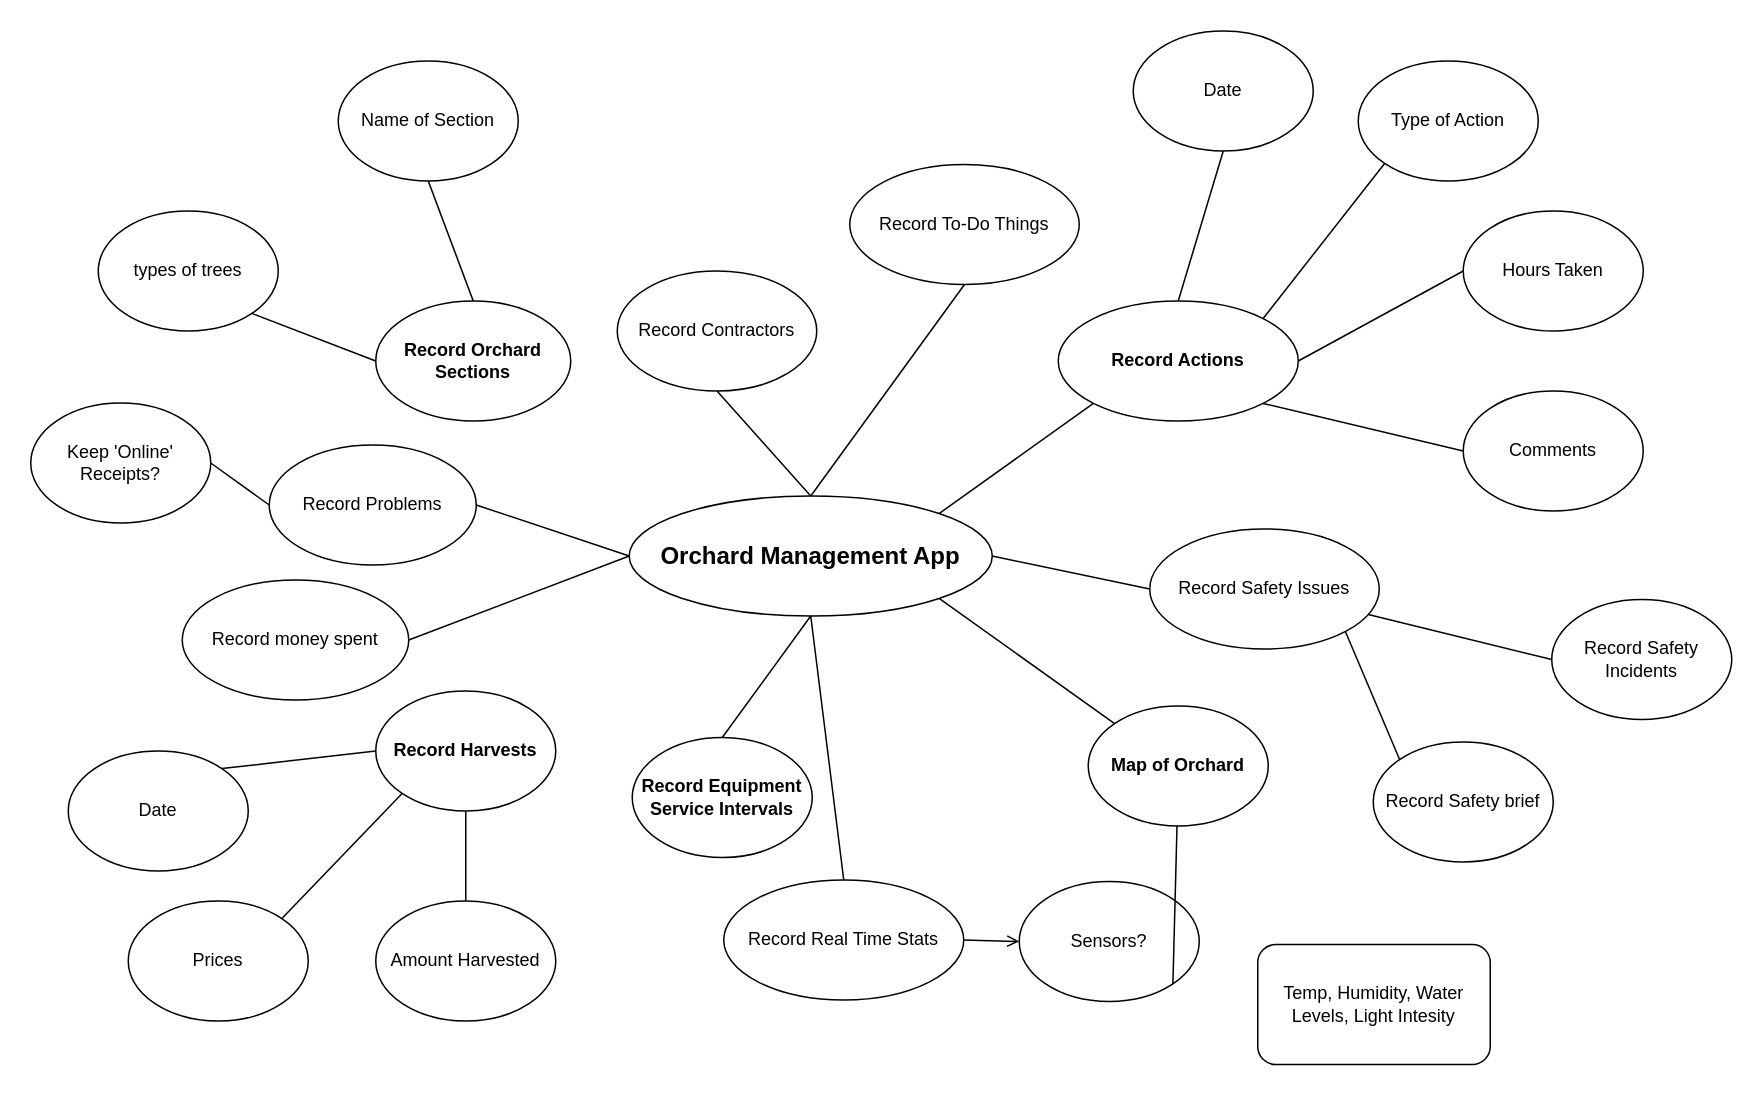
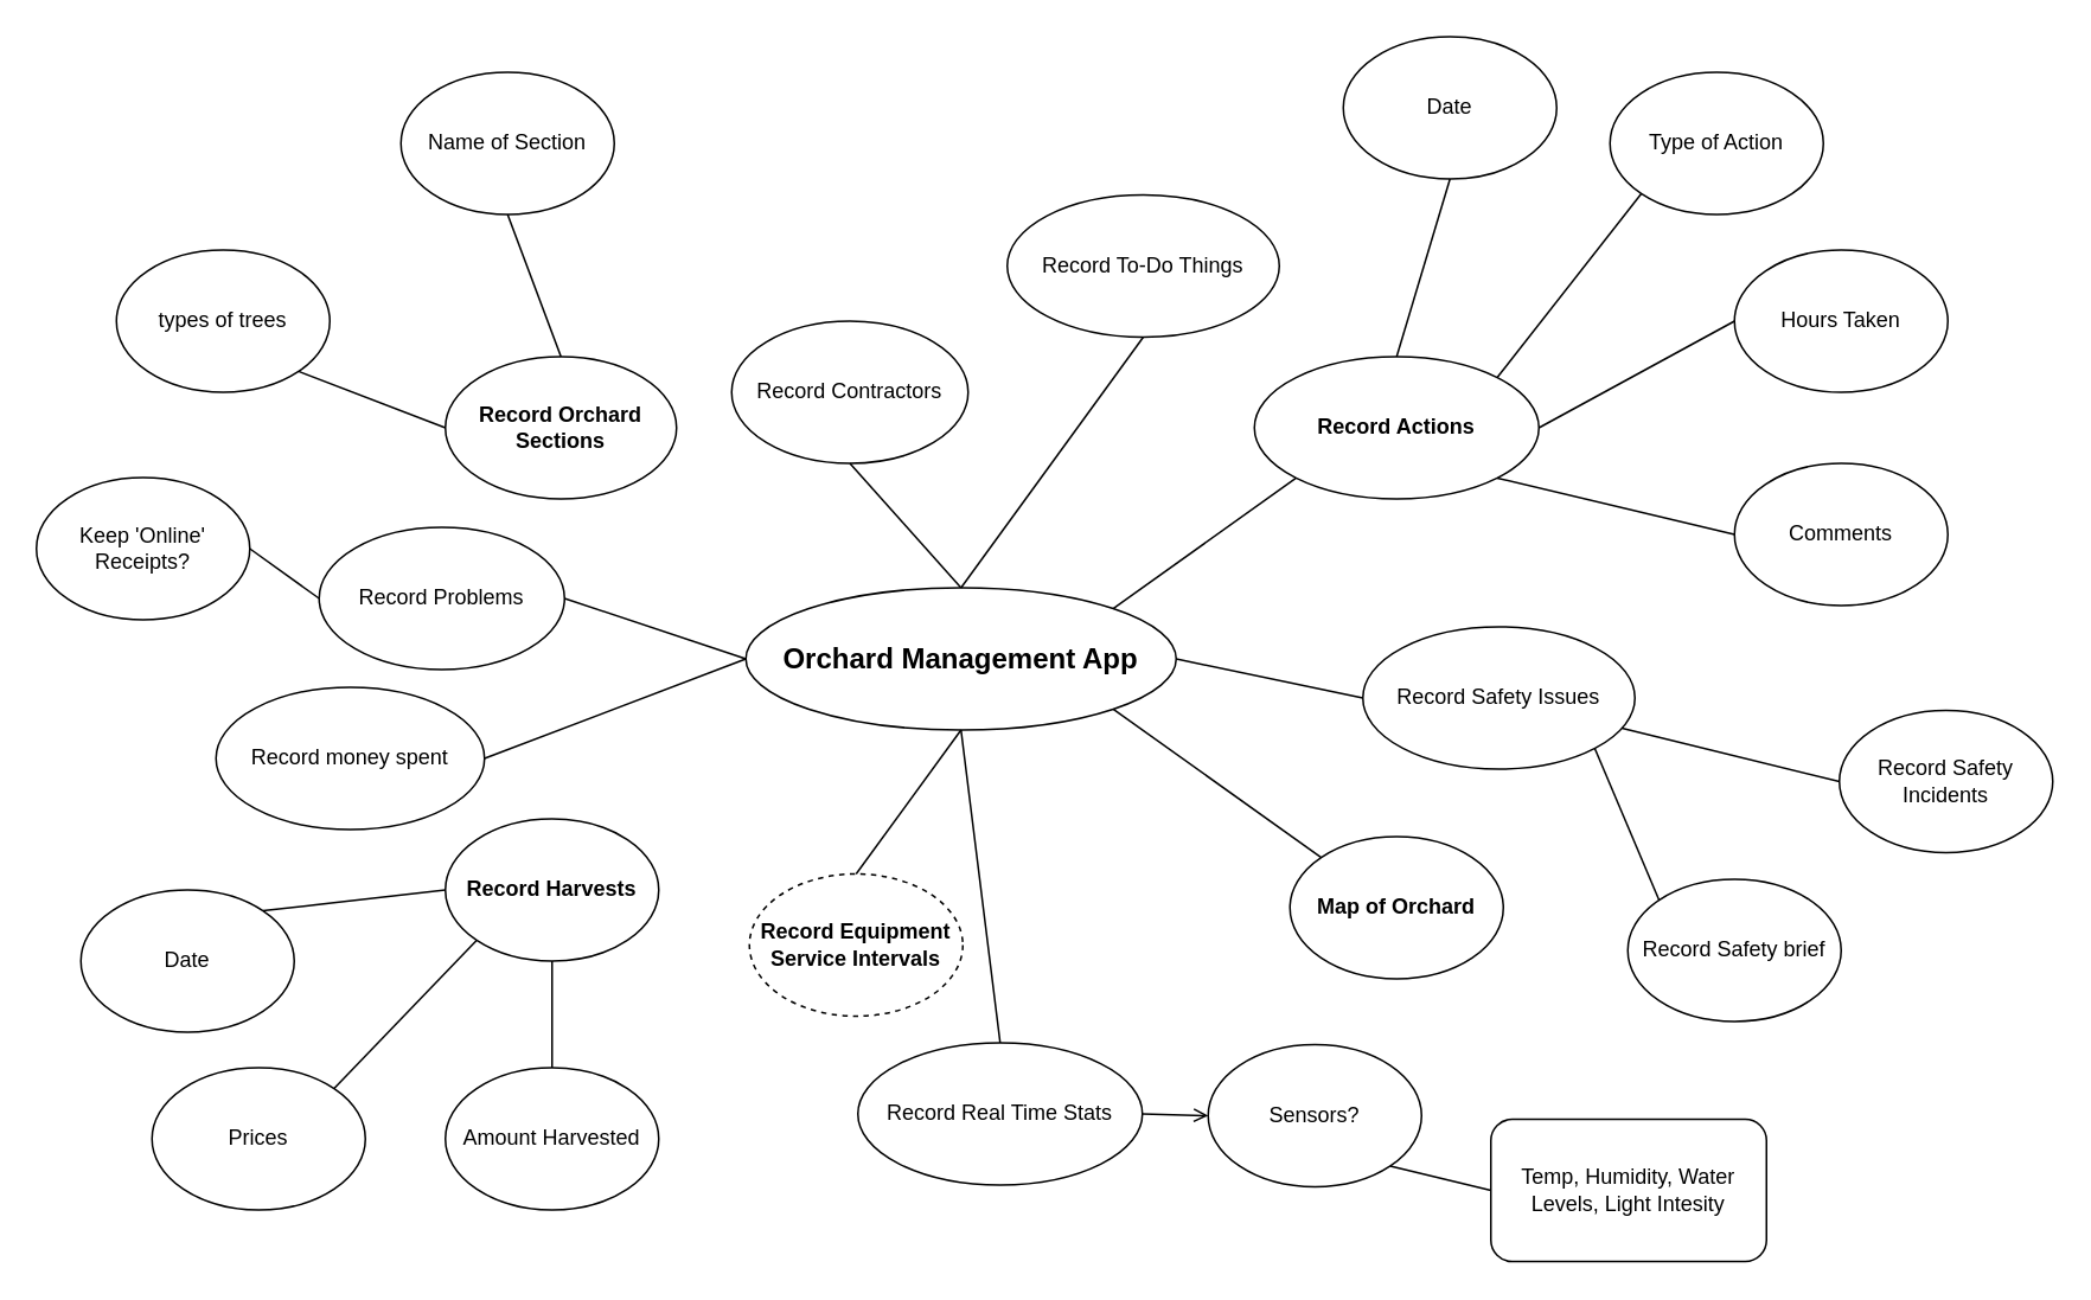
  <mxCell id="0" />
  <mxCell id="1" parent="0" />
  <mxCell id="2" value="&lt;b&gt;&lt;font style=&quot;font-size: 16px&quot;&gt;Orchard Management App&lt;/font&gt;&lt;/b&gt;" style="ellipse;whiteSpace=wrap;html=1;" vertex="1" parent="1"><mxGeometry x="419" y="330" width="242" height="80" as="geometry" /></mxCell>
  <mxCell id="3" value="&lt;b&gt;Record Actions&lt;/b&gt;" style="ellipse;whiteSpace=wrap;html=1;" vertex="1" parent="1"><mxGeometry x="705" y="200" width="160" height="80" as="geometry" /></mxCell>
  <mxCell id="4" value="&lt;b&gt;Record Harvests&lt;/b&gt;" style="ellipse;whiteSpace=wrap;html=1;" vertex="1" parent="1"><mxGeometry x="250" y="460" width="120" height="80" as="geometry" /></mxCell>
  <mxCell id="5" value="&lt;b&gt;Record Orchard Sections&lt;/b&gt;" style="ellipse;whiteSpace=wrap;html=1;" vertex="1" parent="1"><mxGeometry x="250" y="200" width="130" height="80" as="geometry" /></mxCell>
  <mxCell id="6" value="types of trees" style="ellipse;whiteSpace=wrap;html=1;" vertex="1" parent="1"><mxGeometry x="65" y="140" width="120" height="80" as="geometry" /></mxCell>
  <mxCell id="7" value="&lt;b&gt;Map of Orchard&lt;/b&gt;" style="ellipse;whiteSpace=wrap;html=1;" vertex="1" parent="1"><mxGeometry x="725" y="470" width="120" height="80" as="geometry" /></mxCell>
  <mxCell id="8" value="Date" style="ellipse;whiteSpace=wrap;html=1;" vertex="1" parent="1"><mxGeometry x="755" y="20" width="120" height="80" as="geometry" /></mxCell>
  <mxCell id="9" value="Type of Action" style="ellipse;whiteSpace=wrap;html=1;" vertex="1" parent="1"><mxGeometry x="905" y="40" width="120" height="80" as="geometry" /></mxCell>
  <mxCell id="10" value="Hours Taken" style="ellipse;whiteSpace=wrap;html=1;" vertex="1" parent="1"><mxGeometry x="975" y="140" width="120" height="80" as="geometry" /></mxCell>
  <mxCell id="11" value="Comments" style="ellipse;whiteSpace=wrap;html=1;" vertex="1" parent="1"><mxGeometry x="975" y="260" width="120" height="80" as="geometry" /></mxCell>
  <mxCell id="12" value="Date" style="ellipse;whiteSpace=wrap;html=1;" vertex="1" parent="1"><mxGeometry x="45" y="500" width="120" height="80" as="geometry" /></mxCell>
  <mxCell id="13" value="Prices" style="ellipse;whiteSpace=wrap;html=1;" vertex="1" parent="1"><mxGeometry x="85" y="600" width="120" height="80" as="geometry" /></mxCell>
  <mxCell id="14" value="Amount Harvested" style="ellipse;whiteSpace=wrap;html=1;" vertex="1" parent="1"><mxGeometry x="250" y="600" width="120" height="80" as="geometry" /></mxCell>
  <mxCell id="15" value="Name of Section" style="ellipse;whiteSpace=wrap;html=1;" vertex="1" parent="1"><mxGeometry x="225" y="40" width="120" height="80" as="geometry" /></mxCell>
  <mxCell id="16" value="" style="endArrow=none;html=1;entryX=1;entryY=1;entryDx=0;entryDy=0;exitX=0;exitY=0;exitDx=0;exitDy=0;" edge="1" parent="1" source="7" target="2"><mxGeometry width="50" height="50" relative="1" as="geometry"><mxPoint x="635" y="480" as="sourcePoint" /><mxPoint x="685" y="430" as="targetPoint" /></mxGeometry></mxCell>
  <mxCell id="17" value="" style="endArrow=none;html=1;entryX=0;entryY=1;entryDx=0;entryDy=0;exitX=1;exitY=0;exitDx=0;exitDy=0;" edge="1" parent="1" source="2" target="3"><mxGeometry width="50" height="50" relative="1" as="geometry"><mxPoint x="595" y="310" as="sourcePoint" /><mxPoint x="645" y="260" as="targetPoint" /></mxGeometry></mxCell>
  <mxCell id="18" value="" style="endArrow=none;html=1;entryX=0.5;entryY=1;entryDx=0;entryDy=0;exitX=0.5;exitY=0;exitDx=0;exitDy=0;" edge="1" parent="1" source="5" target="15"><mxGeometry width="50" height="50" relative="1" as="geometry"><mxPoint x="335" y="180" as="sourcePoint" /><mxPoint x="385" y="130" as="targetPoint" /></mxGeometry></mxCell>
  <mxCell id="19" value="" style="endArrow=none;html=1;entryX=0;entryY=0.5;entryDx=0;entryDy=0;exitX=1;exitY=1;exitDx=0;exitDy=0;" edge="1" parent="1" source="6" target="5"><mxGeometry width="50" height="50" relative="1" as="geometry"><mxPoint x="135" y="290" as="sourcePoint" /><mxPoint x="185" y="240" as="targetPoint" /></mxGeometry></mxCell>
  <mxCell id="20" value="" style="endArrow=none;html=1;entryX=0.5;entryY=1;entryDx=0;entryDy=0;exitX=0.5;exitY=0;exitDx=0;exitDy=0;" edge="1" parent="1" source="3" target="8"><mxGeometry width="50" height="50" relative="1" as="geometry"><mxPoint x="675" y="150" as="sourcePoint" /><mxPoint x="725" y="100" as="targetPoint" /></mxGeometry></mxCell>
  <mxCell id="21" value="" style="endArrow=none;html=1;entryX=0;entryY=1;entryDx=0;entryDy=0;exitX=1;exitY=0;exitDx=0;exitDy=0;" edge="1" parent="1" source="3" target="9"><mxGeometry width="50" height="50" relative="1" as="geometry"><mxPoint x="845" y="190" as="sourcePoint" /><mxPoint x="895" y="140" as="targetPoint" /></mxGeometry></mxCell>
  <mxCell id="22" value="" style="endArrow=none;html=1;entryX=0;entryY=0.5;entryDx=0;entryDy=0;exitX=1;exitY=0.5;exitDx=0;exitDy=0;" edge="1" parent="1" source="3" target="10"><mxGeometry width="50" height="50" relative="1" as="geometry"><mxPoint x="915" y="240" as="sourcePoint" /><mxPoint x="965" y="190" as="targetPoint" /></mxGeometry></mxCell>
  <mxCell id="23" value="" style="endArrow=none;html=1;exitX=1;exitY=1;exitDx=0;exitDy=0;entryX=0;entryY=0.5;entryDx=0;entryDy=0;" edge="1" parent="1" source="3" target="11"><mxGeometry width="50" height="50" relative="1" as="geometry"><mxPoint x="875" y="300" as="sourcePoint" /><mxPoint x="925" y="250" as="targetPoint" /></mxGeometry></mxCell>
  <mxCell id="24" value="" style="endArrow=none;html=1;entryX=0.5;entryY=1;entryDx=0;entryDy=0;exitX=0.5;exitY=0;exitDx=0;exitDy=0;" edge="1" parent="1" source="14" target="4"><mxGeometry width="50" height="50" relative="1" as="geometry"><mxPoint x="375" y="590" as="sourcePoint" /><mxPoint x="425" y="540" as="targetPoint" /></mxGeometry></mxCell>
  <mxCell id="25" value="" style="endArrow=none;html=1;entryX=0;entryY=0.5;entryDx=0;entryDy=0;exitX=1;exitY=0;exitDx=0;exitDy=0;" edge="1" parent="1" source="12" target="4"><mxGeometry width="50" height="50" relative="1" as="geometry"><mxPoint x="175" y="490" as="sourcePoint" /><mxPoint x="215" y="490" as="targetPoint" /></mxGeometry></mxCell>
  <mxCell id="26" value="" style="endArrow=none;html=1;entryX=0;entryY=1;entryDx=0;entryDy=0;exitX=1;exitY=0;exitDx=0;exitDy=0;" edge="1" parent="1" source="13" target="4"><mxGeometry width="50" height="50" relative="1" as="geometry"><mxPoint x="205" y="610" as="sourcePoint" /><mxPoint x="255" y="560" as="targetPoint" /></mxGeometry></mxCell>
- <mxCell id="27" value="&lt;b&gt;Record Equipment Service Intervals&lt;/b&gt;" style="ellipse;whiteSpace=wrap;html=1;" vertex="1" parent="1"><mxGeometry x="421" y="491" width="120" height="80" as="geometry" /></mxCell>
+ <mxCell id="27" value="&lt;b&gt;Record Equipment Service Intervals&lt;/b&gt;" style="ellipse;whiteSpace=wrap;html=1;dashed=1;" vertex="1" parent="1"><mxGeometry x="421" y="491" width="120" height="80" as="geometry" /></mxCell>
  <mxCell id="28" value="Record Contractors" style="ellipse;whiteSpace=wrap;html=1;" vertex="1" parent="1"><mxGeometry x="411" y="180" width="133" height="80" as="geometry" /></mxCell>
  <mxCell id="29" value="Record Safety Issues" style="ellipse;whiteSpace=wrap;html=1;" vertex="1" parent="1"><mxGeometry x="766" y="352" width="153" height="80" as="geometry" /></mxCell>
  <mxCell id="30" value="Record Problems" style="ellipse;whiteSpace=wrap;html=1;" vertex="1" parent="1"><mxGeometry x="179" y="296" width="138" height="80" as="geometry" /></mxCell>
  <mxCell id="31" value="Record Safety Incidents" style="ellipse;whiteSpace=wrap;html=1;" vertex="1" parent="1"><mxGeometry x="1034" y="399" width="120" height="80" as="geometry" /></mxCell>
  <mxCell id="32" value="Record Safety brief" style="ellipse;whiteSpace=wrap;html=1;" vertex="1" parent="1"><mxGeometry x="915" y="494" width="120" height="80" as="geometry" /></mxCell>
  <mxCell id="33" value="" style="endArrow=none;html=1;entryX=0;entryY=0.5;entryDx=0;entryDy=0;" edge="1" parent="1" source="29" target="31"><mxGeometry width="50" height="50" relative="1" as="geometry"><mxPoint x="919" y="442" as="sourcePoint" /><mxPoint x="989.711" y="392" as="targetPoint" /></mxGeometry></mxCell>
  <mxCell id="34" value="" style="endArrow=none;html=1;entryX=0;entryY=0;entryDx=0;entryDy=0;exitX=1;exitY=1;exitDx=0;exitDy=0;" edge="1" parent="1" source="29" target="32"><mxGeometry width="50" height="50" relative="1" as="geometry"><mxPoint x="879" y="491" as="sourcePoint" /><mxPoint x="929" y="441" as="targetPoint" /></mxGeometry></mxCell>
  <mxCell id="35" value="" style="endArrow=none;html=1;entryX=0;entryY=0.5;entryDx=0;entryDy=0;exitX=1;exitY=0.5;exitDx=0;exitDy=0;" edge="1" parent="1" source="2" target="29"><mxGeometry width="50" height="50" relative="1" as="geometry"><mxPoint x="702" y="370" as="sourcePoint" /><mxPoint x="752" y="320" as="targetPoint" /></mxGeometry></mxCell>
  <mxCell id="36" value="" style="endArrow=none;html=1;entryX=0;entryY=0.5;entryDx=0;entryDy=0;exitX=1;exitY=0.5;exitDx=0;exitDy=0;" edge="1" parent="1" source="30" target="2"><mxGeometry width="50" height="50" relative="1" as="geometry"><mxPoint x="313" y="380" as="sourcePoint" /><mxPoint x="363" y="330" as="targetPoint" /></mxGeometry></mxCell>
  <mxCell id="37" value="" style="endArrow=none;html=1;entryX=0.5;entryY=1;entryDx=0;entryDy=0;exitX=0.5;exitY=0;exitDx=0;exitDy=0;" edge="1" parent="1" source="27" target="2"><mxGeometry width="50" height="50" relative="1" as="geometry"><mxPoint x="508" y="484" as="sourcePoint" /><mxPoint x="558" y="434" as="targetPoint" /></mxGeometry></mxCell>
  <mxCell id="38" value="" style="endArrow=none;html=1;exitX=0.5;exitY=0;exitDx=0;exitDy=0;entryX=0.5;entryY=1;entryDx=0;entryDy=0;" edge="1" parent="1" source="2" target="28"><mxGeometry width="50" height="50" relative="1" as="geometry"><mxPoint x="408" y="181" as="sourcePoint" /><mxPoint x="458" y="131" as="targetPoint" /></mxGeometry></mxCell>
  <mxCell id="39" value="Record To-Do Things" style="ellipse;whiteSpace=wrap;html=1;" vertex="1" parent="1"><mxGeometry x="566" y="109" width="153" height="80" as="geometry" /></mxCell>
  <mxCell id="40" value="" style="endArrow=none;html=1;exitX=0.5;exitY=0;exitDx=0;exitDy=0;entryX=0.5;entryY=1;entryDx=0;entryDy=0;" edge="1" parent="1" source="2" target="39"><mxGeometry width="50" height="50" relative="1" as="geometry"><mxPoint x="589" y="234" as="sourcePoint" /><mxPoint x="639" y="184" as="targetPoint" /></mxGeometry></mxCell>
  <mxCell id="41" value="Record Real Time Stats" style="ellipse;whiteSpace=wrap;html=1;" vertex="1" parent="1"><mxGeometry x="482" y="586" width="160" height="80" as="geometry" /></mxCell>
  <mxCell id="42" value="" style="endArrow=none;html=1;entryX=0.5;entryY=1;entryDx=0;entryDy=0;exitX=0.5;exitY=0;exitDx=0;exitDy=0;" edge="1" parent="1" source="41" target="2"><mxGeometry width="50" height="50" relative="1" as="geometry"><mxPoint x="573" y="504" as="sourcePoint" /><mxPoint x="623" y="454" as="targetPoint" /></mxGeometry></mxCell>
  <mxCell id="43" value="Sensors?" style="ellipse;whiteSpace=wrap;html=1;" vertex="1" parent="1"><mxGeometry x="679" y="587" width="120" height="80" as="geometry" /></mxCell>
  <mxCell id="44" value="" style="endArrow=open;html=1;entryX=0;entryY=0.5;entryDx=0;entryDy=0;exitX=1;exitY=0.5;exitDx=0;exitDy=0;" edge="1" parent="1" source="41" target="43"><mxGeometry width="50" height="50" relative="1" as="geometry"><mxPoint x="686" y="697" as="sourcePoint" /><mxPoint x="736" y="647" as="targetPoint" /></mxGeometry></mxCell>
  <mxCell id="45" value="Temp, Humidity, Water Levels, Light Intesity" style="whiteSpace=wrap;html=1;rounded=1;" vertex="1" parent="1"><mxGeometry x="838" y="629" width="155" height="80" as="geometry" /></mxCell>
- <mxCell id="46" value="" style="endArrow=none;html=1;exitX=1;exitY=1;exitDx=0;exitDy=0;" edge="1" parent="1" source="43" target="7"><mxGeometry width="50" height="50" relative="1" as="geometry"><mxPoint x="809" y="692" as="sourcePoint" /><mxPoint x="807" y="668" as="targetPoint" /></mxGeometry></mxCell>
+ <mxCell id="46" value="" style="endArrow=none;html=1;entryX=0;entryY=0.5;entryDx=0;entryDy=0;exitX=1;exitY=1;exitDx=0;exitDy=0;" edge="1" parent="1" source="43" target="45"><mxGeometry width="50" height="50" relative="1" as="geometry"><mxPoint x="809" y="692" as="sourcePoint" /><mxPoint x="807" y="668" as="targetPoint" /></mxGeometry></mxCell>
  <mxCell id="47" value="Record money spent" style="ellipse;whiteSpace=wrap;html=1;" vertex="1" parent="1"><mxGeometry x="121" y="386" width="151" height="80" as="geometry" /></mxCell>
  <mxCell id="48" value="" style="endArrow=none;html=1;entryX=0;entryY=0.5;entryDx=0;entryDy=0;exitX=1;exitY=0.5;exitDx=0;exitDy=0;" edge="1" parent="1" source="47" target="2"><mxGeometry width="50" height="50" relative="1" as="geometry"><mxPoint x="250" y="435" as="sourcePoint" /><mxPoint x="300" y="385" as="targetPoint" /></mxGeometry></mxCell>
  <mxCell id="49" value="Keep 'Online' Receipts?" style="ellipse;whiteSpace=wrap;html=1;" vertex="1" parent="1"><mxGeometry x="20" y="268" width="120" height="80" as="geometry" /></mxCell>
  <mxCell id="50" value="" style="endArrow=none;html=1;entryX=0;entryY=0.5;entryDx=0;entryDy=0;exitX=1;exitY=0.5;exitDx=0;exitDy=0;" edge="1" parent="1" source="49" target="30"><mxGeometry width="50" height="50" relative="1" as="geometry"><mxPoint x="15" y="435" as="sourcePoint" /><mxPoint x="65" y="385" as="targetPoint" /></mxGeometry></mxCell>
